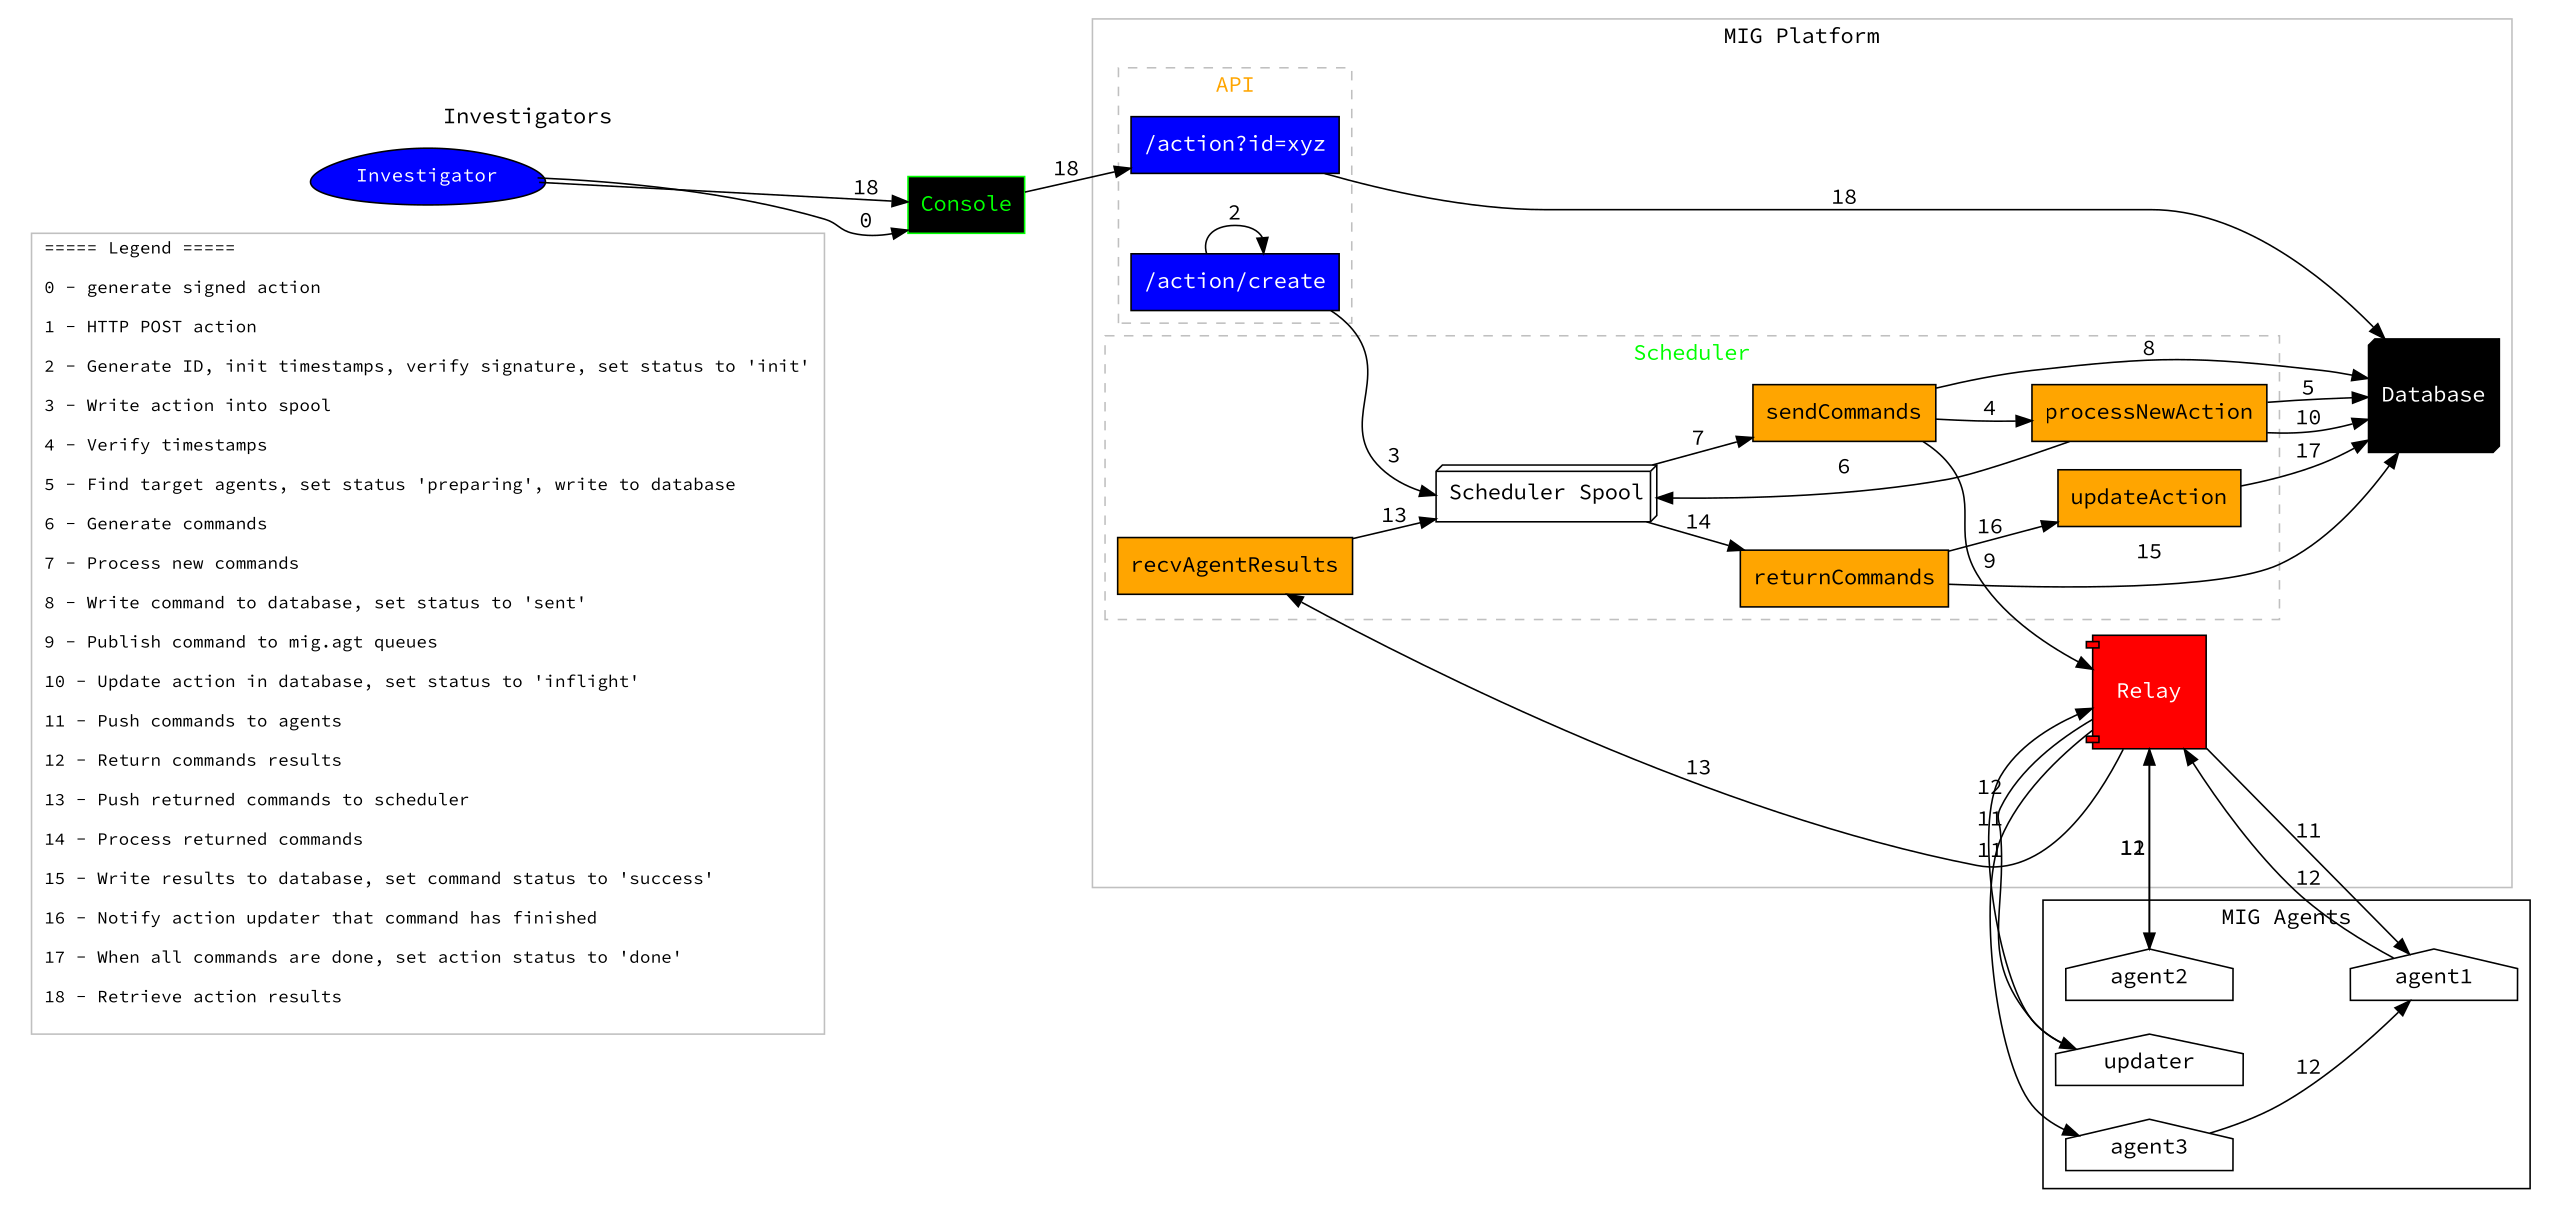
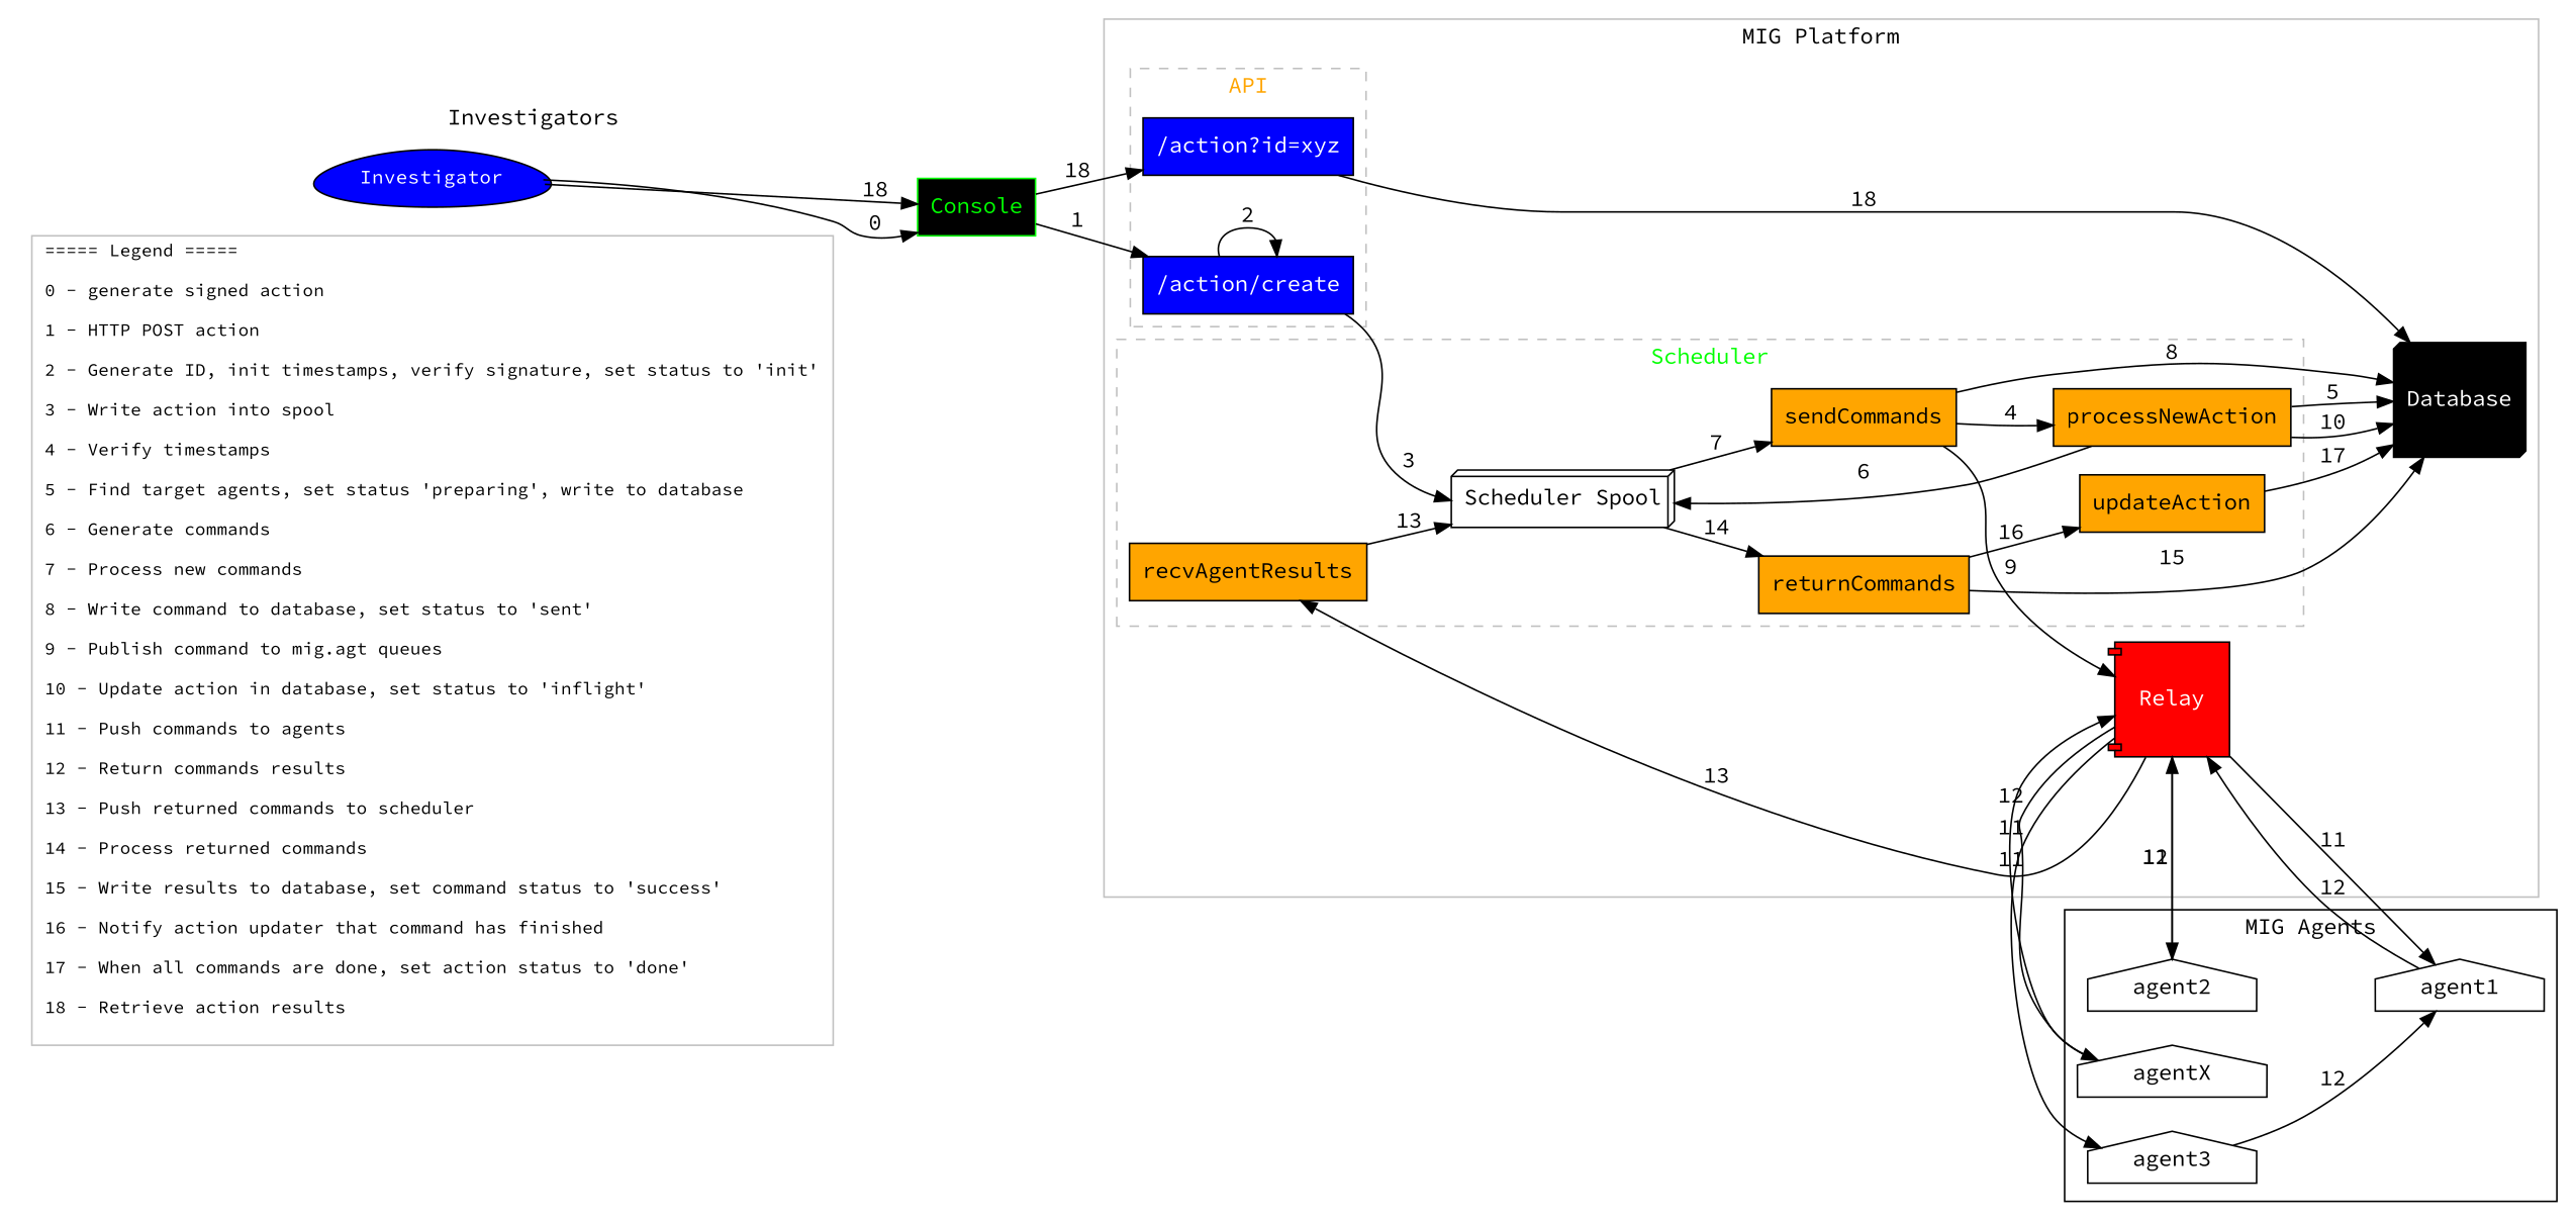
  digraph {
    bgcolor=white
    fontname="Source Code Pro"
    rankdir=LR
    node [fillcolor=white fontname="Source Code Pro" shape=box style=filled color=black]
    edge [fontname="Source Code Pro"]
    n1 [fillcolor=blue fontcolor=white fontsize=12 label=Investigator penwidth=1 shape=egg color=""]
    n2 [color=green fillcolor=black fontcolor=green label=Console]
    n3 [color=gray fontcolor=black fontsize=11 label="===== Legend =====\l\n0 - generate signed action\l\n1 - HTTP POST action\l\n2 - Generate ID, init timestamps, verify signature, set status to 'init'\l\n3 - Write action into spool\l\n4 - Verify timestamps\l\n5 - Find target agents, set status 'preparing', write to database\l\n6 - Generate commands\l\n7 - Process new commands\l\n8 - Write command to database, set status to 'sent'\l\n9 - Publish command to mig.agt queues\l\n10 - Update action in database, set status to 'inflight'\l\n11 - Push commands to agents\l\n12 - Return commands results\l\n13 - Push returned commands to scheduler\l\n14 - Process returned commands\l\n15 - Write results to database, set command status to 'success'\l\n16 - Notify action updater that command has finished\l\n17 - When all commands are done, set action status to 'done'\l\n18 - Retrieve action results\l\n" fillcolor="" style=""]
    n4 [fillcolor=blue fontcolor=white label="/action/create"]
    n5 [fillcolor=blue fontcolor=white label="/action?id=xyz"]
    n6 [label="Scheduler Spool" shape=box3d]
    n7 [fillcolor=orange label=processNewAction]
    n8 [fillcolor=orange label=sendCommands]
    n9 [fillcolor=orange label=recvAgentResults]
    n10 [fillcolor=orange label=returnCommands]
    n11 [fillcolor=orange label=updateAction]
    n12 [fillcolor=black fontcolor=white height=1 label=Database shape=box3d width=1]
    n13 [fillcolor=red fontcolor=white height=1 label=Relay shape=component width=1]
    n14 [label=agent1 shape=house]
    n15 [label=agent2 shape=house]
    n16 [label=agent3 shape=house]
-   n17 [label=updater shape=house]
+   n17 [label=agentX shape=house]
    subgraph cluster_1 {
      color=white
      label=Investigators
      n1
      n2
      n3
    }
    subgraph cluster_2 {
      color=gray
      fontcolor=black
      label="MIG Platform"
      style=solid
      n12
      n13
      subgraph cluster_3 {
        color=gray
        fontcolor=orange
        label=API
        style=dashed
        n4
        n5
      }
      subgraph cluster_4 {
        color=gray
        fontcolor=green
        label=Scheduler
        style=dashed
        n6
        n7
        n8
        n9
        n10
        n11
      }
    }
    subgraph cluster_5 {
      label="MIG Agents"
      n14
      n15
      n16
      n17
    }
    n1 -> n2 [label=0]
    n1 -> n2 [label=18]
+   n2 -> n4 [label=1]
    n2 -> n5 [label=18]
    n4 -> n4 [label=2]
    n4 -> n6 [label=3]
    n5 -> n12 [label=18]
    n6 -> n8 [label=7]
    n6 -> n10 [label=14]
    n7 -> n6 [label=6]
    n7 -> n12 [label=5]
    n7 -> n12 [label=10]
    n8 -> n7 [label=4]
    n8 -> n12 [label=8]
    n8 -> n13 [label=9]
    n9 -> n6 [label=13]
    n10 -> n11 [label=16]
    n10 -> n12 [label=15]
    n11 -> n12 [label=17]
    n13 -> n9 [label=13]
    n13 -> n14 [label=11]
    n13 -> n15 [label=11]
    n13 -> n16 [label=11]
    n13 -> n17 [label=11]
    n14 -> n13 [label=12]
    n15 -> n13 [label=12]
    n16 -> n14 [label=12]
    n17 -> n13 [label=12]
  }
